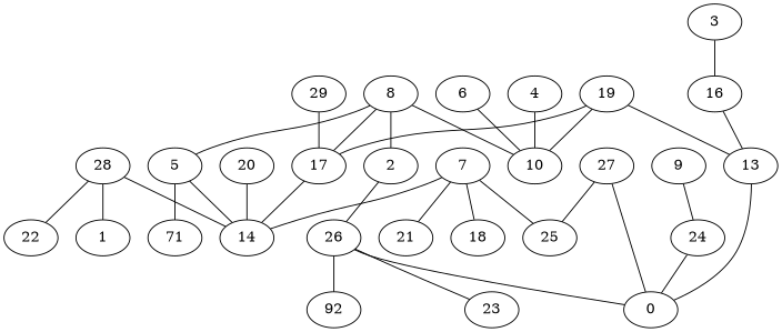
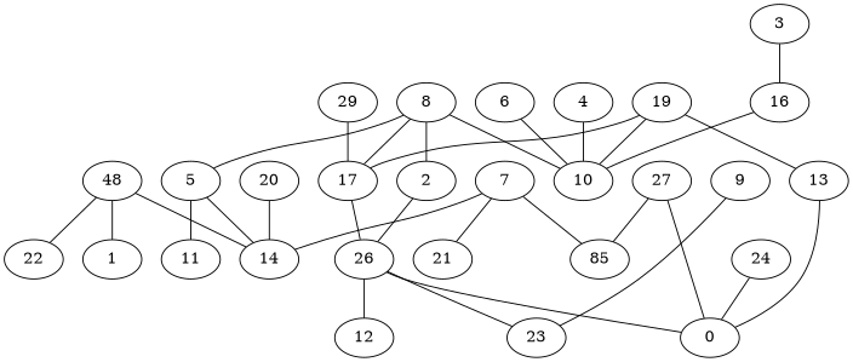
  digraph {
    edge [color=black dir=none]
    19
    17
    13
    10
    14
-   28
+   28 [label=48]
    22
    1
-   12 [label=92]
+   12
    29
    0
    9
    8
    23
    26
    2
    5
    7
-   18
    21
-   25
+   25 [label=85]
    27
    20
-   11 [label=71]
+   11
    16
    6
    3
    24
    4
    subgraph sub_1 {
      19
      17
      13
      10
      14
      28
      22
      1
      12
      29
      0
      9
      8
      23
      26
      2
      5
      7
-     18
      21
      25
      27
      20
      11
      16
      6
      3
      24
      4
    }
    19 -> 17
    19 -> 13
    19 -> 10
-   17 -> 14
+   17 -> 26
    13 -> 0
    28 -> 14
    28 -> 22
    28 -> 1
    29 -> 17
-   9 -> 24
+   9 -> 23
    8 -> 17
    8 -> 10
    8 -> 2
    8 -> 5
    26 -> 12
    26 -> 0
    26 -> 23
    2 -> 26
    5 -> 14
    5 -> 11
    7 -> 14
-   7 -> 18
    7 -> 21
    7 -> 25
    27 -> 0
    27 -> 25
    20 -> 14
-   16 -> 13
+   16 -> 10
    6 -> 10
    3 -> 16
    24 -> 0
    4 -> 10
  }
